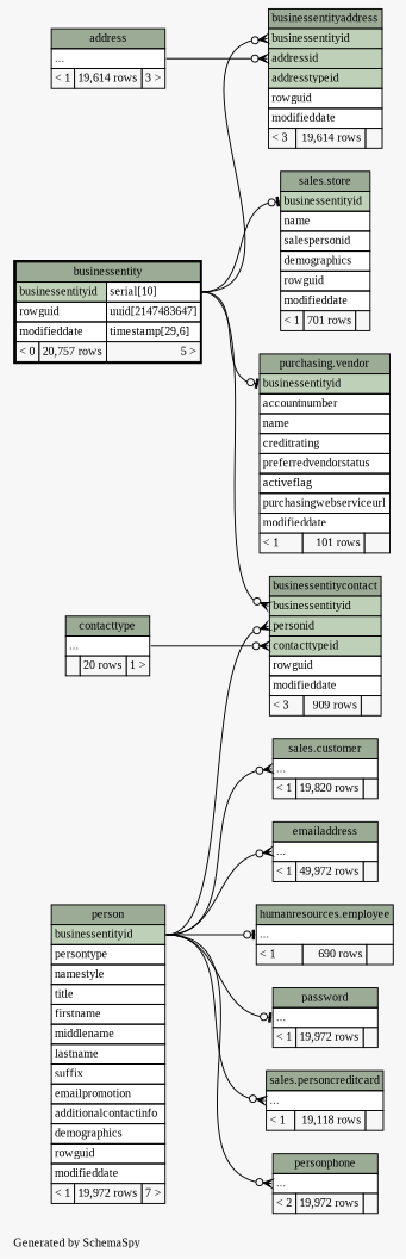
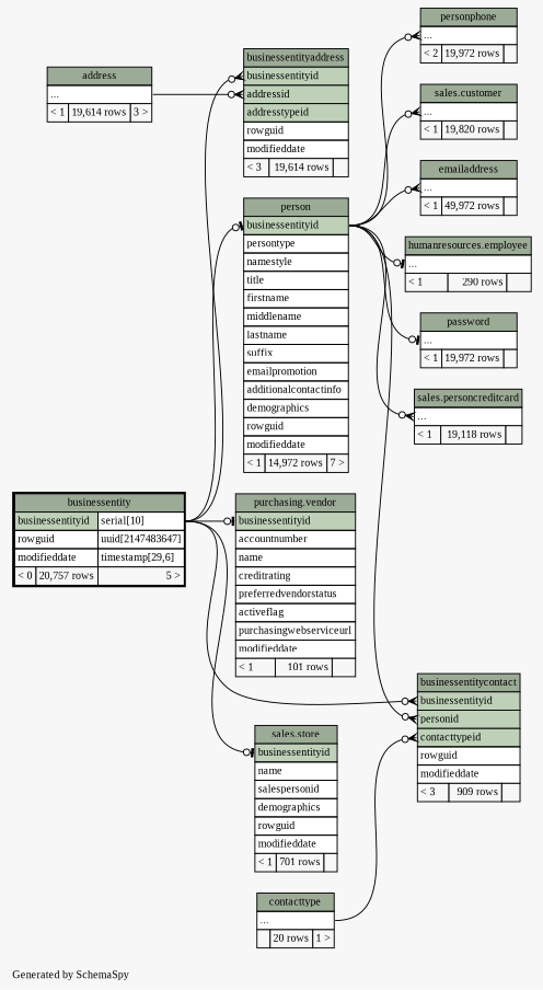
  digraph {
    bgcolor="#f7f7f7"
    fontname="Liberation Serif"
    fontsize=11
    label="\nGenerated by SchemaSpy"
    labeljust=l
    nodesep=0.18
    rankdir=RL
    ranksep=0.46
    node [fontname="Liberation Serif" fontsize=11 shape=plaintext]
    edge [arrowhead=none arrowsize=0.8 arrowtail=crowodot dir=back fontname="Liberation Serif" headport="businessentityid:e" tailport="elipses:w"]
    n1 [label=<     <TABLE BORDER="0" CELLBORDER="1" CELLSPACING="0" BGCOLOR="#ffffff">       <TR><TD COLSPAN="3" BGCOLOR="#9bab96" ALIGN="CENTER">businessentityaddress</TD></TR>       <TR><TD PORT="businessentityid" COLSPAN="3" BGCOLOR="#bed1b8" ALIGN="LEFT">businessentityid</TD></TR>       <TR><TD PORT="addressid" COLSPAN="3" BGCOLOR="#bed1b8" ALIGN="LEFT">addressid</TD></TR>       <TR><TD PORT="addresstypeid" COLSPAN="3" BGCOLOR="#bed1b8" ALIGN="LEFT">addresstypeid</TD></TR>       <TR><TD PORT="rowguid" COLSPAN="3" ALIGN="LEFT">rowguid</TD></TR>       <TR><TD PORT="modifieddate" COLSPAN="3" ALIGN="LEFT">modifieddate</TD></TR>       <TR><TD ALIGN="LEFT" BGCOLOR="#f7f7f7">&lt; 3</TD><TD ALIGN="RIGHT" BGCOLOR="#f7f7f7">19,614 rows</TD><TD ALIGN="RIGHT" BGCOLOR="#f7f7f7">  </TD></TR>     </TABLE>>]
    n2 [label=<     <TABLE BORDER="0" CELLBORDER="1" CELLSPACING="0" BGCOLOR="#ffffff">       <TR><TD COLSPAN="3" BGCOLOR="#9bab96" ALIGN="CENTER">address</TD></TR>       <TR><TD PORT="elipses" COLSPAN="3" ALIGN="LEFT">...</TD></TR>       <TR><TD ALIGN="LEFT" BGCOLOR="#f7f7f7">&lt; 1</TD><TD ALIGN="RIGHT" BGCOLOR="#f7f7f7">19,614 rows</TD><TD ALIGN="RIGHT" BGCOLOR="#f7f7f7">3 &gt;</TD></TR>     </TABLE>>]
    n3 [label=<     <TABLE BORDER="2" CELLBORDER="1" CELLSPACING="0" BGCOLOR="#ffffff">       <TR><TD COLSPAN="3" BGCOLOR="#9bab96" ALIGN="CENTER">businessentity</TD></TR>       <TR><TD PORT="businessentityid" COLSPAN="2" BGCOLOR="#bed1b8" ALIGN="LEFT">businessentityid</TD><TD PORT="businessentityid.type" ALIGN="LEFT">serial[10]</TD></TR>       <TR><TD PORT="rowguid" COLSPAN="2" ALIGN="LEFT">rowguid</TD><TD PORT="rowguid.type" ALIGN="LEFT">uuid[2147483647]</TD></TR>       <TR><TD PORT="modifieddate" COLSPAN="2" ALIGN="LEFT">modifieddate</TD><TD PORT="modifieddate.type" ALIGN="LEFT">timestamp[29,6]</TD></TR>       <TR><TD ALIGN="LEFT" BGCOLOR="#f7f7f7">&lt; 0</TD><TD ALIGN="RIGHT" BGCOLOR="#f7f7f7">20,757 rows</TD><TD ALIGN="RIGHT" BGCOLOR="#f7f7f7">5 &gt;</TD></TR>     </TABLE>>]
    n4 [label=<     <TABLE BORDER="0" CELLBORDER="1" CELLSPACING="0" BGCOLOR="#ffffff">       <TR><TD COLSPAN="3" BGCOLOR="#9bab96" ALIGN="CENTER">businessentitycontact</TD></TR>       <TR><TD PORT="businessentityid" COLSPAN="3" BGCOLOR="#bed1b8" ALIGN="LEFT">businessentityid</TD></TR>       <TR><TD PORT="personid" COLSPAN="3" BGCOLOR="#bed1b8" ALIGN="LEFT">personid</TD></TR>       <TR><TD PORT="contacttypeid" COLSPAN="3" BGCOLOR="#bed1b8" ALIGN="LEFT">contacttypeid</TD></TR>       <TR><TD PORT="rowguid" COLSPAN="3" ALIGN="LEFT">rowguid</TD></TR>       <TR><TD PORT="modifieddate" COLSPAN="3" ALIGN="LEFT">modifieddate</TD></TR>       <TR><TD ALIGN="LEFT" BGCOLOR="#f7f7f7">&lt; 3</TD><TD ALIGN="RIGHT" BGCOLOR="#f7f7f7">909 rows</TD><TD ALIGN="RIGHT" BGCOLOR="#f7f7f7">  </TD></TR>     </TABLE>>]
    n5 [label=<     <TABLE BORDER="0" CELLBORDER="1" CELLSPACING="0" BGCOLOR="#ffffff">       <TR><TD COLSPAN="3" BGCOLOR="#9bab96" ALIGN="CENTER">contacttype</TD></TR>       <TR><TD PORT="elipses" COLSPAN="3" ALIGN="LEFT">...</TD></TR>       <TR><TD ALIGN="LEFT" BGCOLOR="#f7f7f7">  </TD><TD ALIGN="RIGHT" BGCOLOR="#f7f7f7">20 rows</TD><TD ALIGN="RIGHT" BGCOLOR="#f7f7f7">1 &gt;</TD></TR>     </TABLE>>]
-   n6 [label=<     <TABLE BORDER="0" CELLBORDER="1" CELLSPACING="0" BGCOLOR="#ffffff">       <TR><TD COLSPAN="3" BGCOLOR="#9bab96" ALIGN="CENTER">person</TD></TR>       <TR><TD PORT="businessentityid" COLSPAN="3" BGCOLOR="#bed1b8" ALIGN="LEFT">businessentityid</TD></TR>       <TR><TD PORT="persontype" COLSPAN="3" ALIGN="LEFT">persontype</TD></TR>       <TR><TD PORT="namestyle" COLSPAN="3" ALIGN="LEFT">namestyle</TD></TR>       <TR><TD PORT="title" COLSPAN="3" ALIGN="LEFT">title</TD></TR>       <TR><TD PORT="firstname" COLSPAN="3" ALIGN="LEFT">firstname</TD></TR>       <TR><TD PORT="middlename" COLSPAN="3" ALIGN="LEFT">middlename</TD></TR>       <TR><TD PORT="lastname" COLSPAN="3" ALIGN="LEFT">lastname</TD></TR>       <TR><TD PORT="suffix" COLSPAN="3" ALIGN="LEFT">suffix</TD></TR>       <TR><TD PORT="emailpromotion" COLSPAN="3" ALIGN="LEFT">emailpromotion</TD></TR>       <TR><TD PORT="additionalcontactinfo" COLSPAN="3" ALIGN="LEFT">additionalcontactinfo</TD></TR>       <TR><TD PORT="demographics" COLSPAN="3" ALIGN="LEFT">demographics</TD></TR>       <TR><TD PORT="rowguid" COLSPAN="3" ALIGN="LEFT">rowguid</TD></TR>       <TR><TD PORT="modifieddate" COLSPAN="3" ALIGN="LEFT">modifieddate</TD></TR>       <TR><TD ALIGN="LEFT" BGCOLOR="#f7f7f7">&lt; 1</TD><TD ALIGN="RIGHT" BGCOLOR="#f7f7f7">19,972 rows</TD><TD ALIGN="RIGHT" BGCOLOR="#f7f7f7">7 &gt;</TD></TR>     </TABLE>>]
+   n6 [label=<     <TABLE BORDER="0" CELLBORDER="1" CELLSPACING="0" BGCOLOR="#ffffff">       <TR><TD COLSPAN="3" BGCOLOR="#9bab96" ALIGN="CENTER">person</TD></TR>       <TR><TD PORT="businessentityid" COLSPAN="3" BGCOLOR="#bed1b8" ALIGN="LEFT">businessentityid</TD></TR>       <TR><TD PORT="persontype" COLSPAN="3" ALIGN="LEFT">persontype</TD></TR>       <TR><TD PORT="namestyle" COLSPAN="3" ALIGN="LEFT">namestyle</TD></TR>       <TR><TD PORT="title" COLSPAN="3" ALIGN="LEFT">title</TD></TR>       <TR><TD PORT="firstname" COLSPAN="3" ALIGN="LEFT">firstname</TD></TR>       <TR><TD PORT="middlename" COLSPAN="3" ALIGN="LEFT">middlename</TD></TR>       <TR><TD PORT="lastname" COLSPAN="3" ALIGN="LEFT">lastname</TD></TR>       <TR><TD PORT="suffix" COLSPAN="3" ALIGN="LEFT">suffix</TD></TR>       <TR><TD PORT="emailpromotion" COLSPAN="3" ALIGN="LEFT">emailpromotion</TD></TR>       <TR><TD PORT="additionalcontactinfo" COLSPAN="3" ALIGN="LEFT">additionalcontactinfo</TD></TR>       <TR><TD PORT="demographics" COLSPAN="3" ALIGN="LEFT">demographics</TD></TR>       <TR><TD PORT="rowguid" COLSPAN="3" ALIGN="LEFT">rowguid</TD></TR>       <TR><TD PORT="modifieddate" COLSPAN="3" ALIGN="LEFT">modifieddate</TD></TR>       <TR><TD ALIGN="LEFT" BGCOLOR="#f7f7f7">&lt; 1</TD><TD ALIGN="RIGHT" BGCOLOR="#f7f7f7">14,972 rows</TD><TD ALIGN="RIGHT" BGCOLOR="#f7f7f7">7 &gt;</TD></TR>     </TABLE>>]
    n7 [label=<     <TABLE BORDER="0" CELLBORDER="1" CELLSPACING="0" BGCOLOR="#ffffff">       <TR><TD COLSPAN="3" BGCOLOR="#9bab96" ALIGN="CENTER">sales.customer</TD></TR>       <TR><TD PORT="elipses" COLSPAN="3" ALIGN="LEFT">...</TD></TR>       <TR><TD ALIGN="LEFT" BGCOLOR="#f7f7f7">&lt; 1</TD><TD ALIGN="RIGHT" BGCOLOR="#f7f7f7">19,820 rows</TD><TD ALIGN="RIGHT" BGCOLOR="#f7f7f7">  </TD></TR>     </TABLE>>]
    n8 [label=<     <TABLE BORDER="0" CELLBORDER="1" CELLSPACING="0" BGCOLOR="#ffffff">       <TR><TD COLSPAN="3" BGCOLOR="#9bab96" ALIGN="CENTER">emailaddress</TD></TR>       <TR><TD PORT="elipses" COLSPAN="3" ALIGN="LEFT">...</TD></TR>       <TR><TD ALIGN="LEFT" BGCOLOR="#f7f7f7">&lt; 1</TD><TD ALIGN="RIGHT" BGCOLOR="#f7f7f7">49,972 rows</TD><TD ALIGN="RIGHT" BGCOLOR="#f7f7f7">  </TD></TR>     </TABLE>>]
-   n9 [label=<     <TABLE BORDER="0" CELLBORDER="1" CELLSPACING="0" BGCOLOR="#ffffff">       <TR><TD COLSPAN="3" BGCOLOR="#9bab96" ALIGN="CENTER">humanresources.employee</TD></TR>       <TR><TD PORT="elipses" COLSPAN="3" ALIGN="LEFT">...</TD></TR>       <TR><TD ALIGN="LEFT" BGCOLOR="#f7f7f7">&lt; 1</TD><TD ALIGN="RIGHT" BGCOLOR="#f7f7f7">690 rows</TD><TD ALIGN="RIGHT" BGCOLOR="#f7f7f7">  </TD></TR>     </TABLE>>]
+   n9 [label=<     <TABLE BORDER="0" CELLBORDER="1" CELLSPACING="0" BGCOLOR="#ffffff">       <TR><TD COLSPAN="3" BGCOLOR="#9bab96" ALIGN="CENTER">humanresources.employee</TD></TR>       <TR><TD PORT="elipses" COLSPAN="3" ALIGN="LEFT">...</TD></TR>       <TR><TD ALIGN="LEFT" BGCOLOR="#f7f7f7">&lt; 1</TD><TD ALIGN="RIGHT" BGCOLOR="#f7f7f7">290 rows</TD><TD ALIGN="RIGHT" BGCOLOR="#f7f7f7">  </TD></TR>     </TABLE>>]
    n10 [label=<     <TABLE BORDER="0" CELLBORDER="1" CELLSPACING="0" BGCOLOR="#ffffff">       <TR><TD COLSPAN="3" BGCOLOR="#9bab96" ALIGN="CENTER">password</TD></TR>       <TR><TD PORT="elipses" COLSPAN="3" ALIGN="LEFT">...</TD></TR>       <TR><TD ALIGN="LEFT" BGCOLOR="#f7f7f7">&lt; 1</TD><TD ALIGN="RIGHT" BGCOLOR="#f7f7f7">19,972 rows</TD><TD ALIGN="RIGHT" BGCOLOR="#f7f7f7">  </TD></TR>     </TABLE>>]
    n11 [label=<     <TABLE BORDER="0" CELLBORDER="1" CELLSPACING="0" BGCOLOR="#ffffff">       <TR><TD COLSPAN="3" BGCOLOR="#9bab96" ALIGN="CENTER">sales.personcreditcard</TD></TR>       <TR><TD PORT="elipses" COLSPAN="3" ALIGN="LEFT">...</TD></TR>       <TR><TD ALIGN="LEFT" BGCOLOR="#f7f7f7">&lt; 1</TD><TD ALIGN="RIGHT" BGCOLOR="#f7f7f7">19,118 rows</TD><TD ALIGN="RIGHT" BGCOLOR="#f7f7f7">  </TD></TR>     </TABLE>>]
    n12 [label=<     <TABLE BORDER="0" CELLBORDER="1" CELLSPACING="0" BGCOLOR="#ffffff">       <TR><TD COLSPAN="3" BGCOLOR="#9bab96" ALIGN="CENTER">personphone</TD></TR>       <TR><TD PORT="elipses" COLSPAN="3" ALIGN="LEFT">...</TD></TR>       <TR><TD ALIGN="LEFT" BGCOLOR="#f7f7f7">&lt; 2</TD><TD ALIGN="RIGHT" BGCOLOR="#f7f7f7">19,972 rows</TD><TD ALIGN="RIGHT" BGCOLOR="#f7f7f7">  </TD></TR>     </TABLE>>]
    n13 [label=<     <TABLE BORDER="0" CELLBORDER="1" CELLSPACING="0" BGCOLOR="#ffffff">       <TR><TD COLSPAN="3" BGCOLOR="#9bab96" ALIGN="CENTER">sales.store</TD></TR>       <TR><TD PORT="businessentityid" COLSPAN="3" BGCOLOR="#bed1b8" ALIGN="LEFT">businessentityid</TD></TR>       <TR><TD PORT="name" COLSPAN="3" ALIGN="LEFT">name</TD></TR>       <TR><TD PORT="salespersonid" COLSPAN="3" ALIGN="LEFT">salespersonid</TD></TR>       <TR><TD PORT="demographics" COLSPAN="3" ALIGN="LEFT">demographics</TD></TR>       <TR><TD PORT="rowguid" COLSPAN="3" ALIGN="LEFT">rowguid</TD></TR>       <TR><TD PORT="modifieddate" COLSPAN="3" ALIGN="LEFT">modifieddate</TD></TR>       <TR><TD ALIGN="LEFT" BGCOLOR="#f7f7f7">&lt; 1</TD><TD ALIGN="RIGHT" BGCOLOR="#f7f7f7">701 rows</TD><TD ALIGN="RIGHT" BGCOLOR="#f7f7f7">  </TD></TR>     </TABLE>>]
    n14 [label=<     <TABLE BORDER="0" CELLBORDER="1" CELLSPACING="0" BGCOLOR="#ffffff">       <TR><TD COLSPAN="3" BGCOLOR="#9bab96" ALIGN="CENTER">purchasing.vendor</TD></TR>       <TR><TD PORT="businessentityid" COLSPAN="3" BGCOLOR="#bed1b8" ALIGN="LEFT">businessentityid</TD></TR>       <TR><TD PORT="accountnumber" COLSPAN="3" ALIGN="LEFT">accountnumber</TD></TR>       <TR><TD PORT="name" COLSPAN="3" ALIGN="LEFT">name</TD></TR>       <TR><TD PORT="creditrating" COLSPAN="3" ALIGN="LEFT">creditrating</TD></TR>       <TR><TD PORT="preferredvendorstatus" COLSPAN="3" ALIGN="LEFT">preferredvendorstatus</TD></TR>       <TR><TD PORT="activeflag" COLSPAN="3" ALIGN="LEFT">activeflag</TD></TR>       <TR><TD PORT="purchasingwebserviceurl" COLSPAN="3" ALIGN="LEFT">purchasingwebserviceurl</TD></TR>       <TR><TD PORT="modifieddate" COLSPAN="3" ALIGN="LEFT">modifieddate</TD></TR>       <TR><TD ALIGN="LEFT" BGCOLOR="#f7f7f7">&lt; 1</TD><TD ALIGN="RIGHT" BGCOLOR="#f7f7f7">101 rows</TD><TD ALIGN="RIGHT" BGCOLOR="#f7f7f7">  </TD></TR>     </TABLE>>]
    n1 -> n2 [headport="elipses:e" tailport="addressid:w"]
    n1 -> n3 [headport="businessentityid.type:e" tailport="businessentityid:w"]
    n4 -> n3 [headport="businessentityid.type:e" tailport="businessentityid:w"]
    n4 -> n5 [headport="elipses:e" tailport="contacttypeid:w"]
    n4 -> n6 [tailport="personid:w"]
+   n6 -> n3 [arrowtail=teeodot headport="businessentityid.type:e" tailport="businessentityid:w"]
    n7 -> n6
    n8 -> n6
    n9 -> n6 [arrowtail=teeodot]
    n10 -> n6 [arrowtail=teeodot]
    n11 -> n6
    n12 -> n6
    n13 -> n3 [arrowtail=teeodot headport="businessentityid.type:e" tailport="businessentityid:w"]
    n14 -> n3 [arrowtail=teeodot headport="businessentityid.type:e" tailport="businessentityid:w"]
  }
